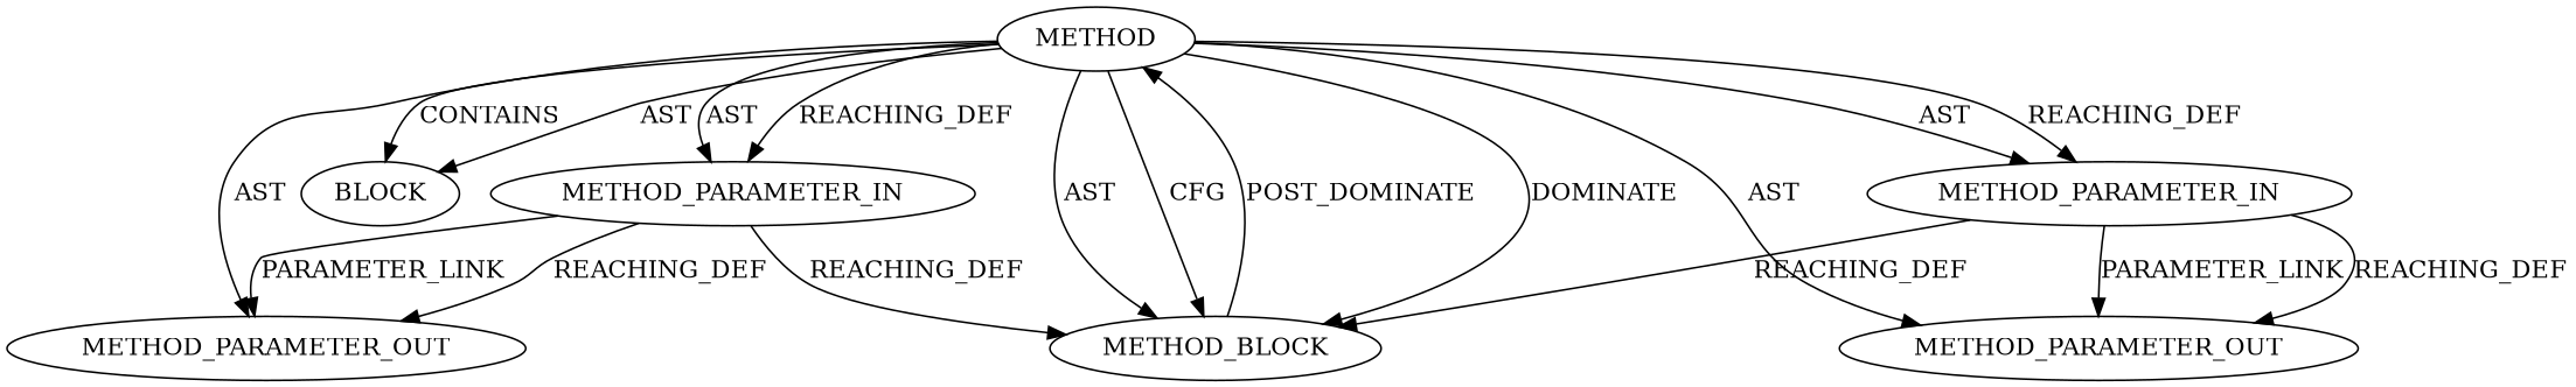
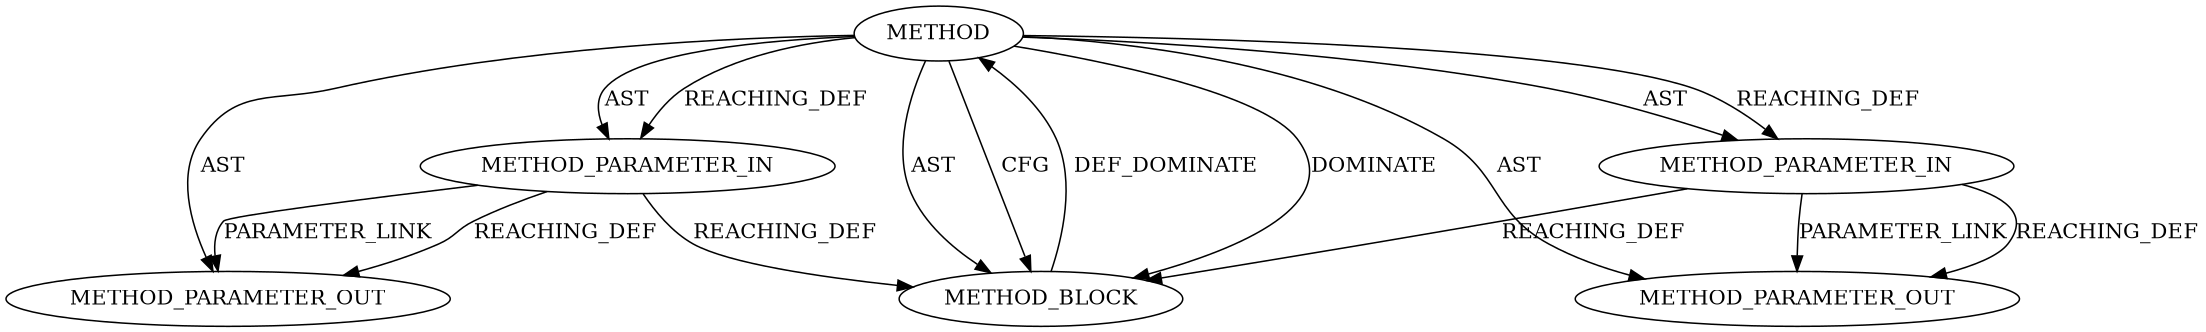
  digraph {
    node [CODE=p1 EVALUATION_STRATEGY=BY_VALUE IS_VARIADIC=false ORDER=1 TYPE_FULL_NAME=ANY]
    n1 [INDEX=1 NAME=p1 label=METHOD_PARAMETER_OUT]
    n2 [AST_PARENT_FULL_NAME="<global>" AST_PARENT_TYPE=NAMESPACE_BLOCK CODE="<empty>" FILENAME="<empty>" FULL_NAME=EVP_CIPHER_CTX_set_key_length IS_EXTERNAL=true NAME=EVP_CIPHER_CTX_set_key_length ORDER=0 label=METHOD EVALUATION_STRATEGY="" IS_VARIADIC="" TYPE_FULL_NAME=""]
-   n3 [ARGUMENT_INDEX=1 CODE="<empty>" label=BLOCK EVALUATION_STRATEGY="" IS_VARIADIC=""]
    n4 [CODE=p2 INDEX=2 NAME=p2 ORDER=2 label=METHOD_PARAMETER_OUT]
    n5 [CODE=RET ORDER=2 label=METHOD_BLOCK IS_VARIADIC=""]
    n6 [INDEX=1 NAME=p1 label=METHOD_PARAMETER_IN]
    n7 [CODE=p2 INDEX=2 NAME=p2 ORDER=2 label=METHOD_PARAMETER_IN]
    n2 -> n1 [label=AST]
-   n2 -> n3 [label=CONTAINS]
-   n2 -> n3 [label=AST]
    n2 -> n4 [label=AST]
    n2 -> n5 [label=AST]
    n2 -> n5 [label=CFG]
    n2 -> n5 [label=DOMINATE]
    n2 -> n6 [label=AST]
    n2 -> n6 [label=REACHING_DEF]
    n2 -> n7 [label=AST]
    n2 -> n7 [label=REACHING_DEF]
-   n5 -> n2 [label=POST_DOMINATE]
+   n5 -> n2 [label=DEF_DOMINATE]
    n6 -> n1 [VARIABLE=p1 label=REACHING_DEF]
    n6 -> n1 [label=PARAMETER_LINK]
    n6 -> n5 [VARIABLE=p1 label=REACHING_DEF]
    n7 -> n4 [label=PARAMETER_LINK]
    n7 -> n4 [VARIABLE=p2 label=REACHING_DEF]
    n7 -> n5 [VARIABLE=p2 label=REACHING_DEF]
  }
